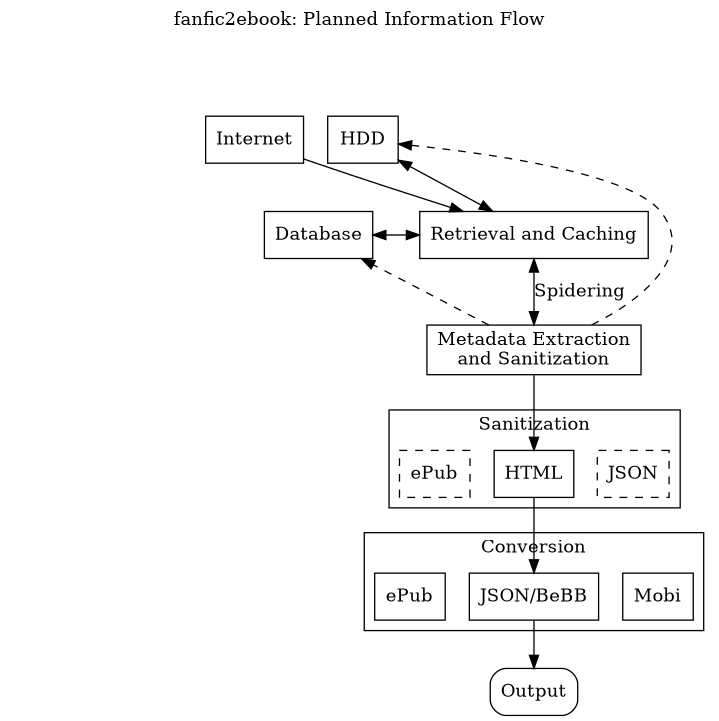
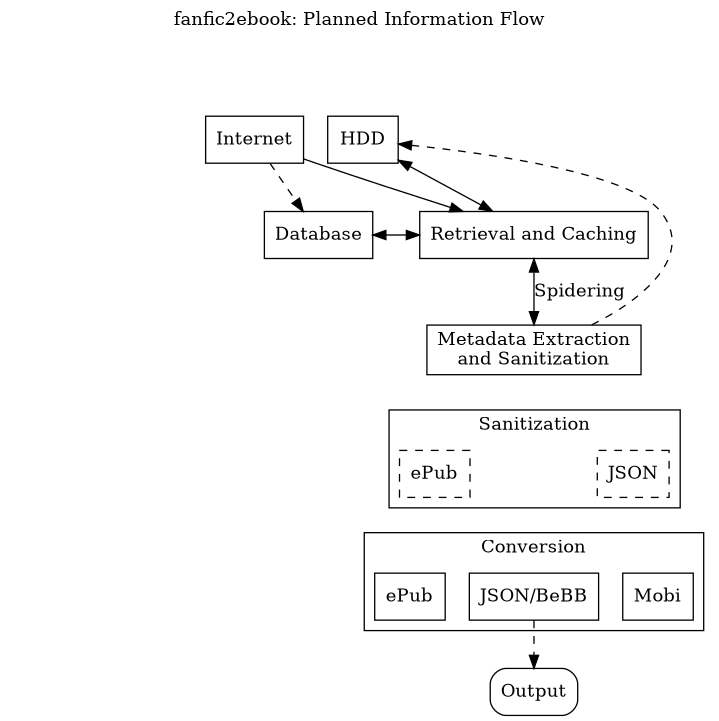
  digraph {
    label="fanfic2ebook: Planned Information Flow"
    labelloc=t
    node [shape=box]
    n1 [label=Database]
    n2 [label=Internet]
    n3 [label=HDD]
    n4 [label=JSON style=dashed]
-   n5 [label=HTML]
    n6 [label=ePub style=dashed]
    n7 [label=Mobi]
    n8 [label="JSON/BeBB"]
    n9 [label=ePub]
    n10 [label="Retrieval and Caching"]
    n11 [label=Output style=rounded]
    n12 [label="Metadata Extraction\nand Sanitization"]
    subgraph cluster_1 {
      style=invisible
      n1
      n2
      n3
    }
    subgraph cluster_2 {
      label=Sanitization
      n4
-     n5
      n6
    }
    subgraph cluster_3 {
      label=Conversion
      n7
      n8
      n9
    }
    n1 -> n10 [dir=both]
    n2 -> n10
    n3 -> n10 [dir=both]
-   n5 -> n8
-   n8 -> n11
+   n8 -> n11 [style=dashed]
    n10 -> n12 [dir=both label=Spidering]
-   n12 -> n1 [style=dashed]
+   n2 -> n1 [style=dashed]
    n12 -> n3 [style=dashed]
-   n12 -> n5
  }
